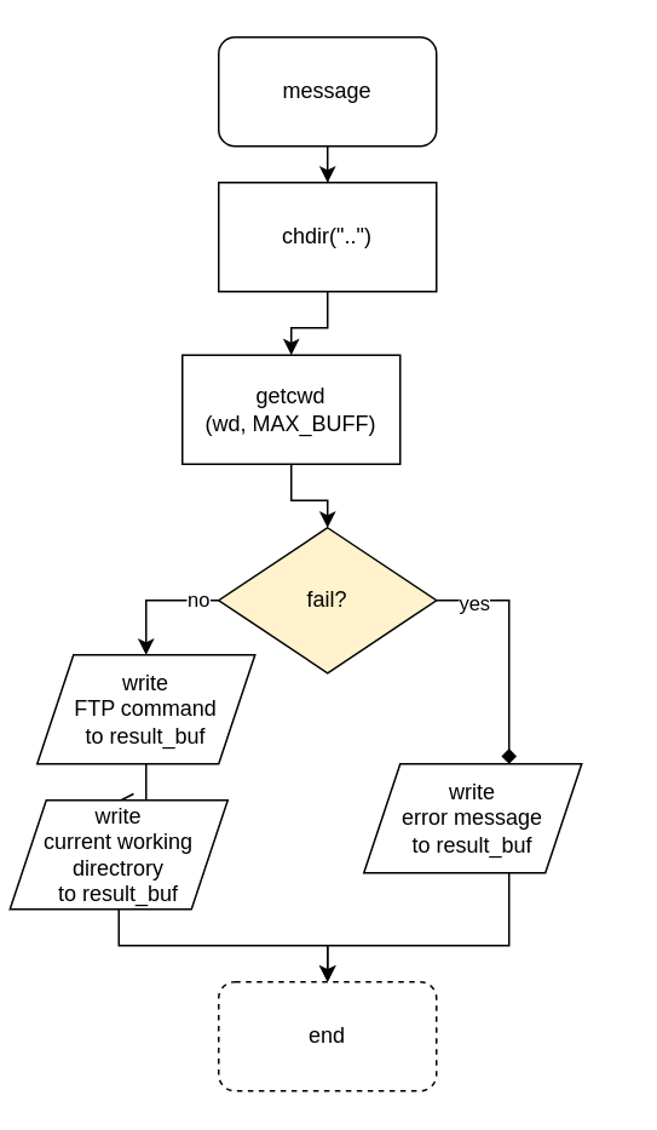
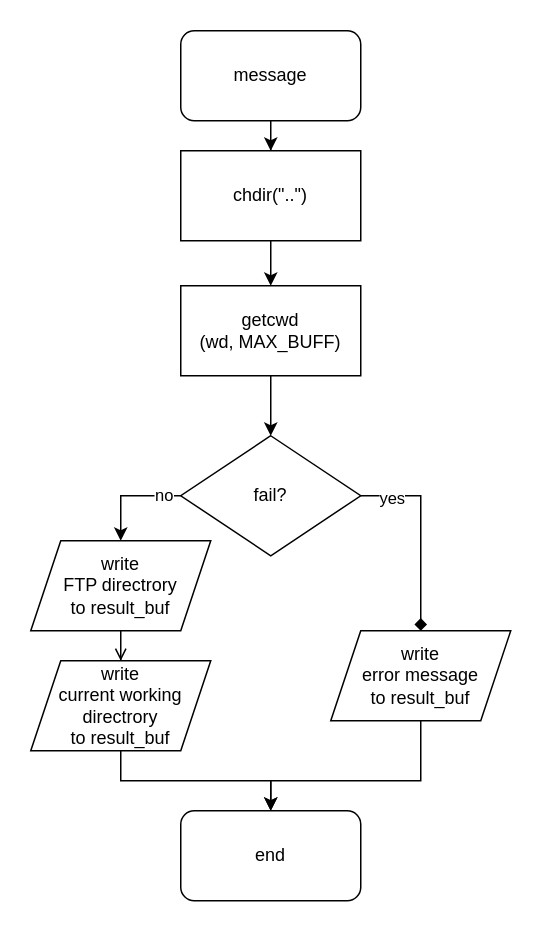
  <mxCell id="0" />
  <mxCell id="1" parent="0" />
  <mxCell id="2" value="" style="edgeStyle=orthogonalEdgeStyle;rounded=0;orthogonalLoop=1;jettySize=auto;html=1;" edge="1" parent="1" source="3" target="17"><mxGeometry relative="1" as="geometry" /></mxCell>
  <mxCell id="3" value="message" style="rounded=1;whiteSpace=wrap;html=1;" vertex="1" parent="1"><mxGeometry x="120" y="20" width="120" height="60" as="geometry" /></mxCell>
- <mxCell id="4" value="end" style="rounded=1;whiteSpace=wrap;html=1;dashed=1;" vertex="1" parent="1"><mxGeometry x="120" y="540" width="120" height="60" as="geometry" /></mxCell>
+ <mxCell id="4" value="end" style="rounded=1;whiteSpace=wrap;html=1;" vertex="1" parent="1"><mxGeometry x="120" y="540" width="120" height="60" as="geometry" /></mxCell>
  <mxCell id="5" value="" style="edgeStyle=orthogonalEdgeStyle;rounded=0;orthogonalLoop=1;jettySize=auto;html=1;" edge="1" parent="1" source="6" target="11"><mxGeometry relative="1" as="geometry" /></mxCell>
- <mxCell id="6" value="getcwd&lt;div&gt;(wd, MAX_BUFF)&lt;/div&gt;" style="rounded=0;whiteSpace=wrap;html=1;" vertex="1" parent="1"><mxGeometry x="100" y="195" width="120" height="60" as="geometry" /></mxCell>
+ <mxCell id="6" value="getcwd&lt;div&gt;(wd, MAX_BUFF)&lt;/div&gt;" style="rounded=0;whiteSpace=wrap;html=1;" vertex="1" parent="1"><mxGeometry x="120" y="190" width="120" height="60" as="geometry" /></mxCell>
  <mxCell id="7" value="" style="edgeStyle=orthogonalEdgeStyle;rounded=0;orthogonalLoop=1;jettySize=auto;html=1;endArrow=diamond;" edge="1" parent="1" source="11" target="13"><mxGeometry relative="1" as="geometry"><Array as="points"><mxPoint x="280" y="330" /></Array></mxGeometry></mxCell>
  <mxCell id="8" value="yes" style="edgeLabel;html=1;align=center;verticalAlign=middle;resizable=0;points=[];" vertex="1" connectable="0" parent="7"><mxGeometry x="-0.698" y="-1" relative="1" as="geometry"><mxPoint as="offset" /></mxGeometry></mxCell>
  <mxCell id="9" style="edgeStyle=orthogonalEdgeStyle;rounded=0;orthogonalLoop=1;jettySize=auto;html=1;entryX=0.5;entryY=0;entryDx=0;entryDy=0;" edge="1" parent="1" source="11" target="15"><mxGeometry relative="1" as="geometry"><Array as="points"><mxPoint x="80" y="330" /></Array></mxGeometry></mxCell>
  <mxCell id="10" value="no" style="edgeLabel;html=1;align=center;verticalAlign=middle;resizable=0;points=[];" vertex="1" connectable="0" parent="9"><mxGeometry x="-0.661" y="-1" relative="1" as="geometry"><mxPoint as="offset" /></mxGeometry></mxCell>
- <mxCell id="11" value="fail?" style="rhombus;whiteSpace=wrap;html=1;fillColor=#fff2cc;" vertex="1" parent="1"><mxGeometry x="120" y="290" width="120" height="80" as="geometry" /></mxCell>
+ <mxCell id="11" value="fail?" style="rhombus;whiteSpace=wrap;html=1;" vertex="1" parent="1"><mxGeometry x="120" y="290" width="120" height="80" as="geometry" /></mxCell>
  <mxCell id="12" value="" style="edgeStyle=orthogonalEdgeStyle;rounded=0;orthogonalLoop=1;jettySize=auto;html=1;" edge="1" parent="1" source="13" target="4"><mxGeometry relative="1" as="geometry"><Array as="points"><mxPoint x="280" y="520" /><mxPoint x="180" y="520" /></Array></mxGeometry></mxCell>
- <mxCell id="13" value="write&lt;div&gt;error message&lt;/div&gt;&lt;div&gt;to result_buf&lt;/div&gt;" style="shape=parallelogram;perimeter=parallelogramPerimeter;whiteSpace=wrap;html=1;fixedSize=1;" vertex="1" parent="1"><mxGeometry x="200" y="420" width="120" height="60" as="geometry" /></mxCell>
+ <mxCell id="13" value="write&lt;div&gt;error message&lt;/div&gt;&lt;div&gt;to result_buf&lt;/div&gt;" style="shape=parallelogram;perimeter=parallelogramPerimeter;whiteSpace=wrap;html=1;fixedSize=1;" vertex="1" parent="1"><mxGeometry x="220" y="420" width="120" height="60" as="geometry" /></mxCell>
  <mxCell id="14" value="" style="edgeStyle=orthogonalEdgeStyle;rounded=0;orthogonalLoop=1;jettySize=auto;html=1;endArrow=open;" edge="1" parent="1" source="15" target="19"><mxGeometry relative="1" as="geometry" /></mxCell>
- <mxCell id="15" value="write&lt;div&gt;FTP command&lt;/div&gt;&lt;div&gt;to result_buf&lt;/div&gt;" style="shape=parallelogram;perimeter=parallelogramPerimeter;whiteSpace=wrap;html=1;fixedSize=1;" vertex="1" parent="1"><mxGeometry x="20" y="360" width="120" height="60" as="geometry" /></mxCell>
+ <mxCell id="15" value="write&lt;div&gt;FTP directrory&lt;/div&gt;&lt;div&gt;to result_buf&lt;/div&gt;" style="shape=parallelogram;perimeter=parallelogramPerimeter;whiteSpace=wrap;html=1;fixedSize=1;" vertex="1" parent="1"><mxGeometry x="20" y="360" width="120" height="60" as="geometry" /></mxCell>
  <mxCell id="16" value="" style="edgeStyle=orthogonalEdgeStyle;rounded=0;orthogonalLoop=1;jettySize=auto;html=1;" edge="1" parent="1" source="17" target="6"><mxGeometry relative="1" as="geometry" /></mxCell>
  <mxCell id="17" value="chdir(&quot;..&quot;)" style="rounded=0;whiteSpace=wrap;html=1;" vertex="1" parent="1"><mxGeometry x="120" y="100" width="120" height="60" as="geometry" /></mxCell>
  <mxCell id="18" style="edgeStyle=orthogonalEdgeStyle;rounded=0;orthogonalLoop=1;jettySize=auto;html=1;entryX=0.5;entryY=0;entryDx=0;entryDy=0;" edge="1" parent="1" source="19" target="4"><mxGeometry relative="1" as="geometry" /></mxCell>
- <mxCell id="19" value="write&lt;div&gt;current working directrory&lt;/div&gt;&lt;div&gt;to result_buf&lt;/div&gt;" style="shape=parallelogram;perimeter=parallelogramPerimeter;whiteSpace=wrap;html=1;fixedSize=1;" vertex="1" parent="1"><mxGeometry x="5" y="440" width="120" height="60" as="geometry" /></mxCell>
+ <mxCell id="19" value="write&lt;div&gt;current working directrory&lt;/div&gt;&lt;div&gt;to result_buf&lt;/div&gt;" style="shape=parallelogram;perimeter=parallelogramPerimeter;whiteSpace=wrap;html=1;fixedSize=1;" vertex="1" parent="1"><mxGeometry x="20" y="440" width="120" height="60" as="geometry" /></mxCell>
